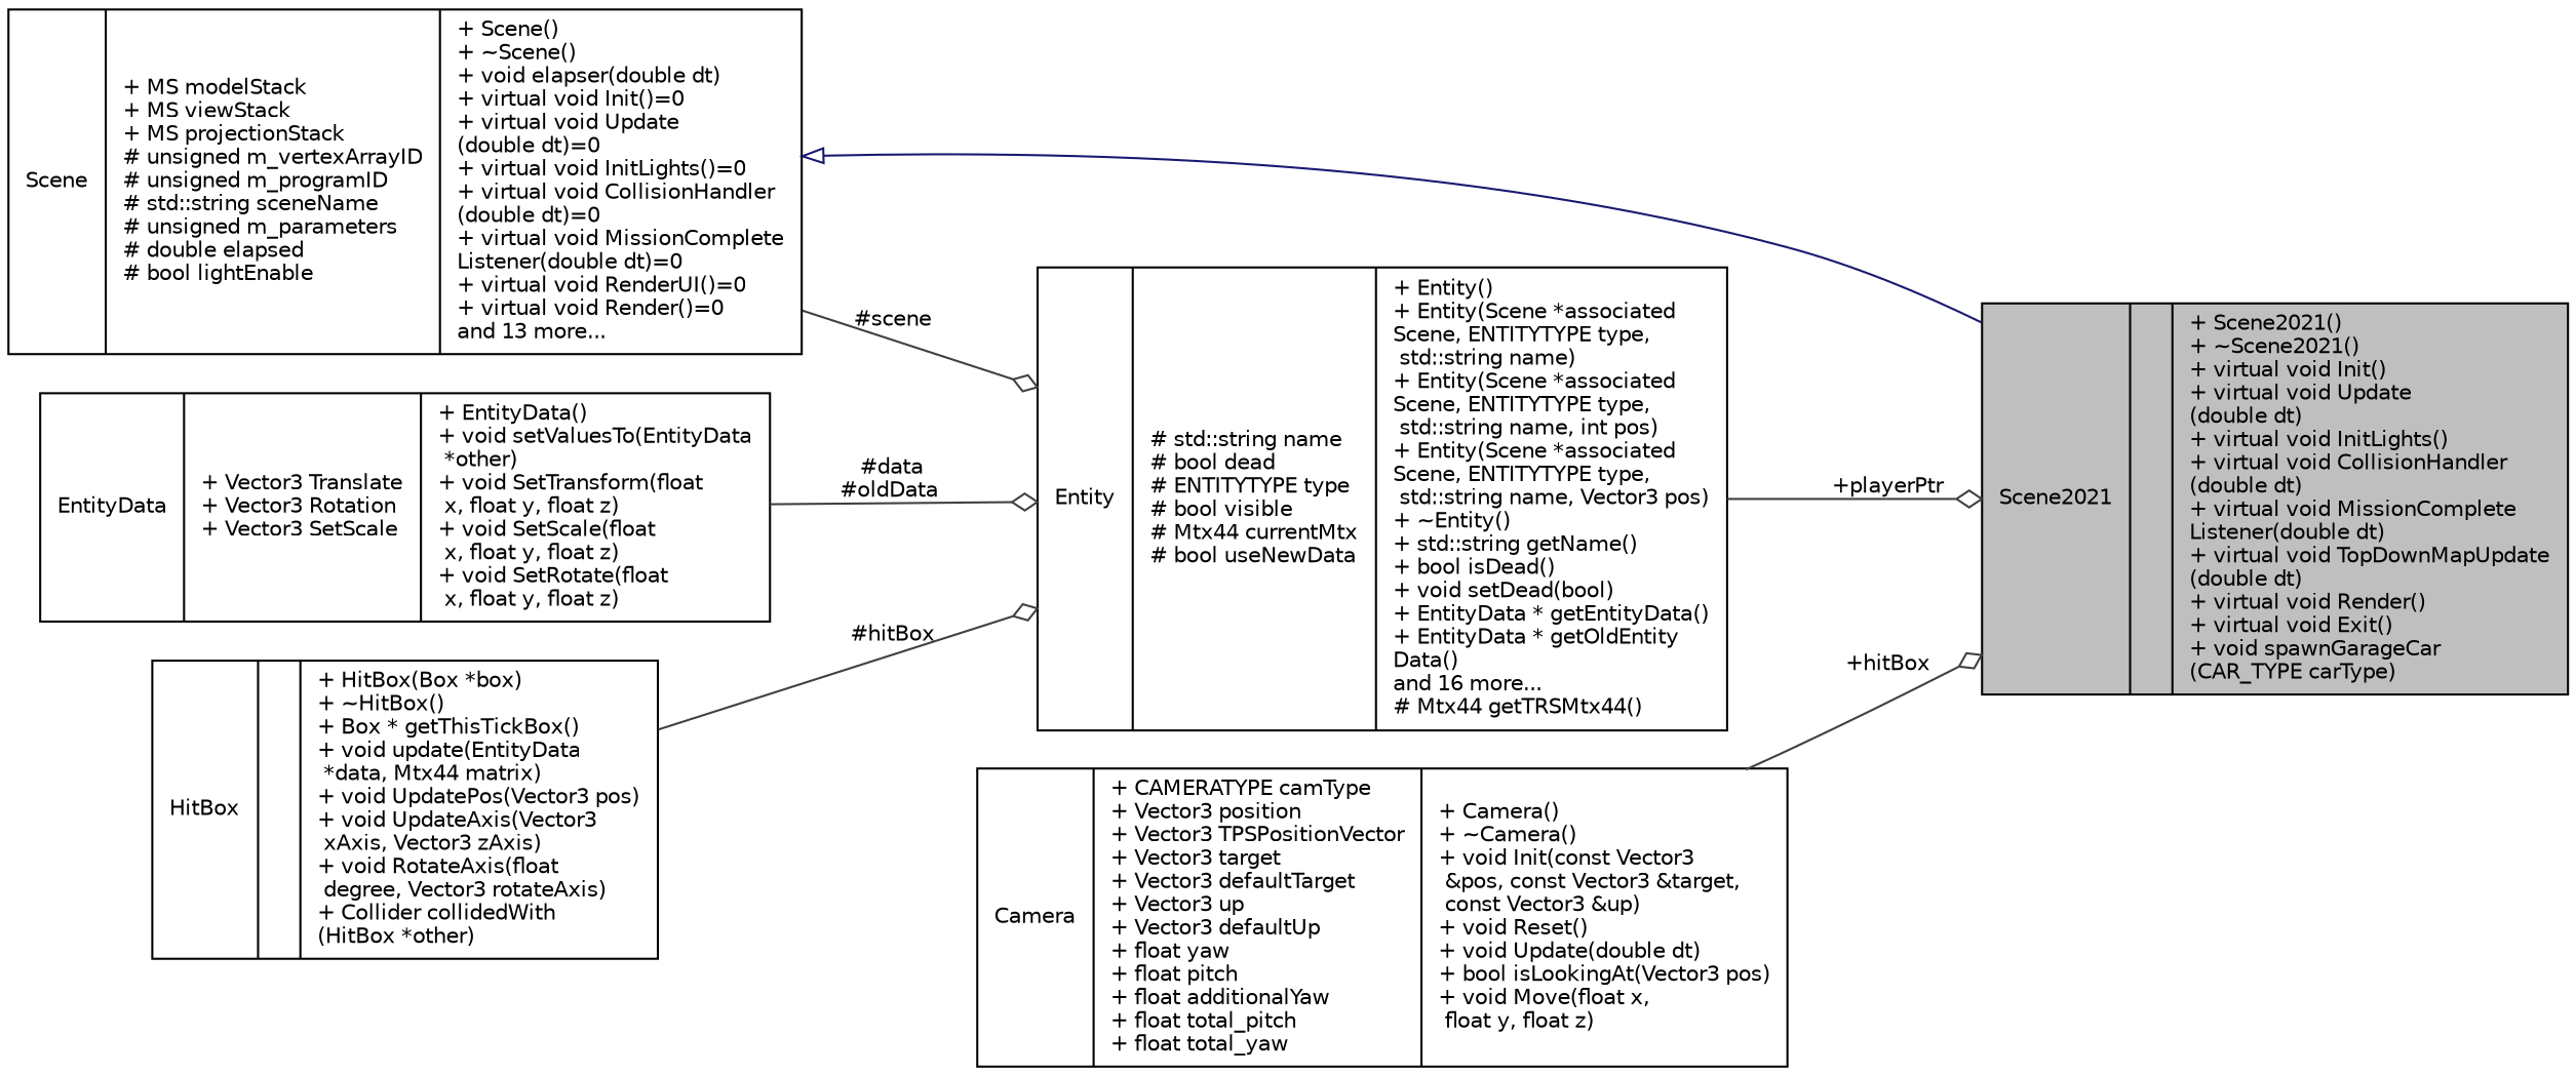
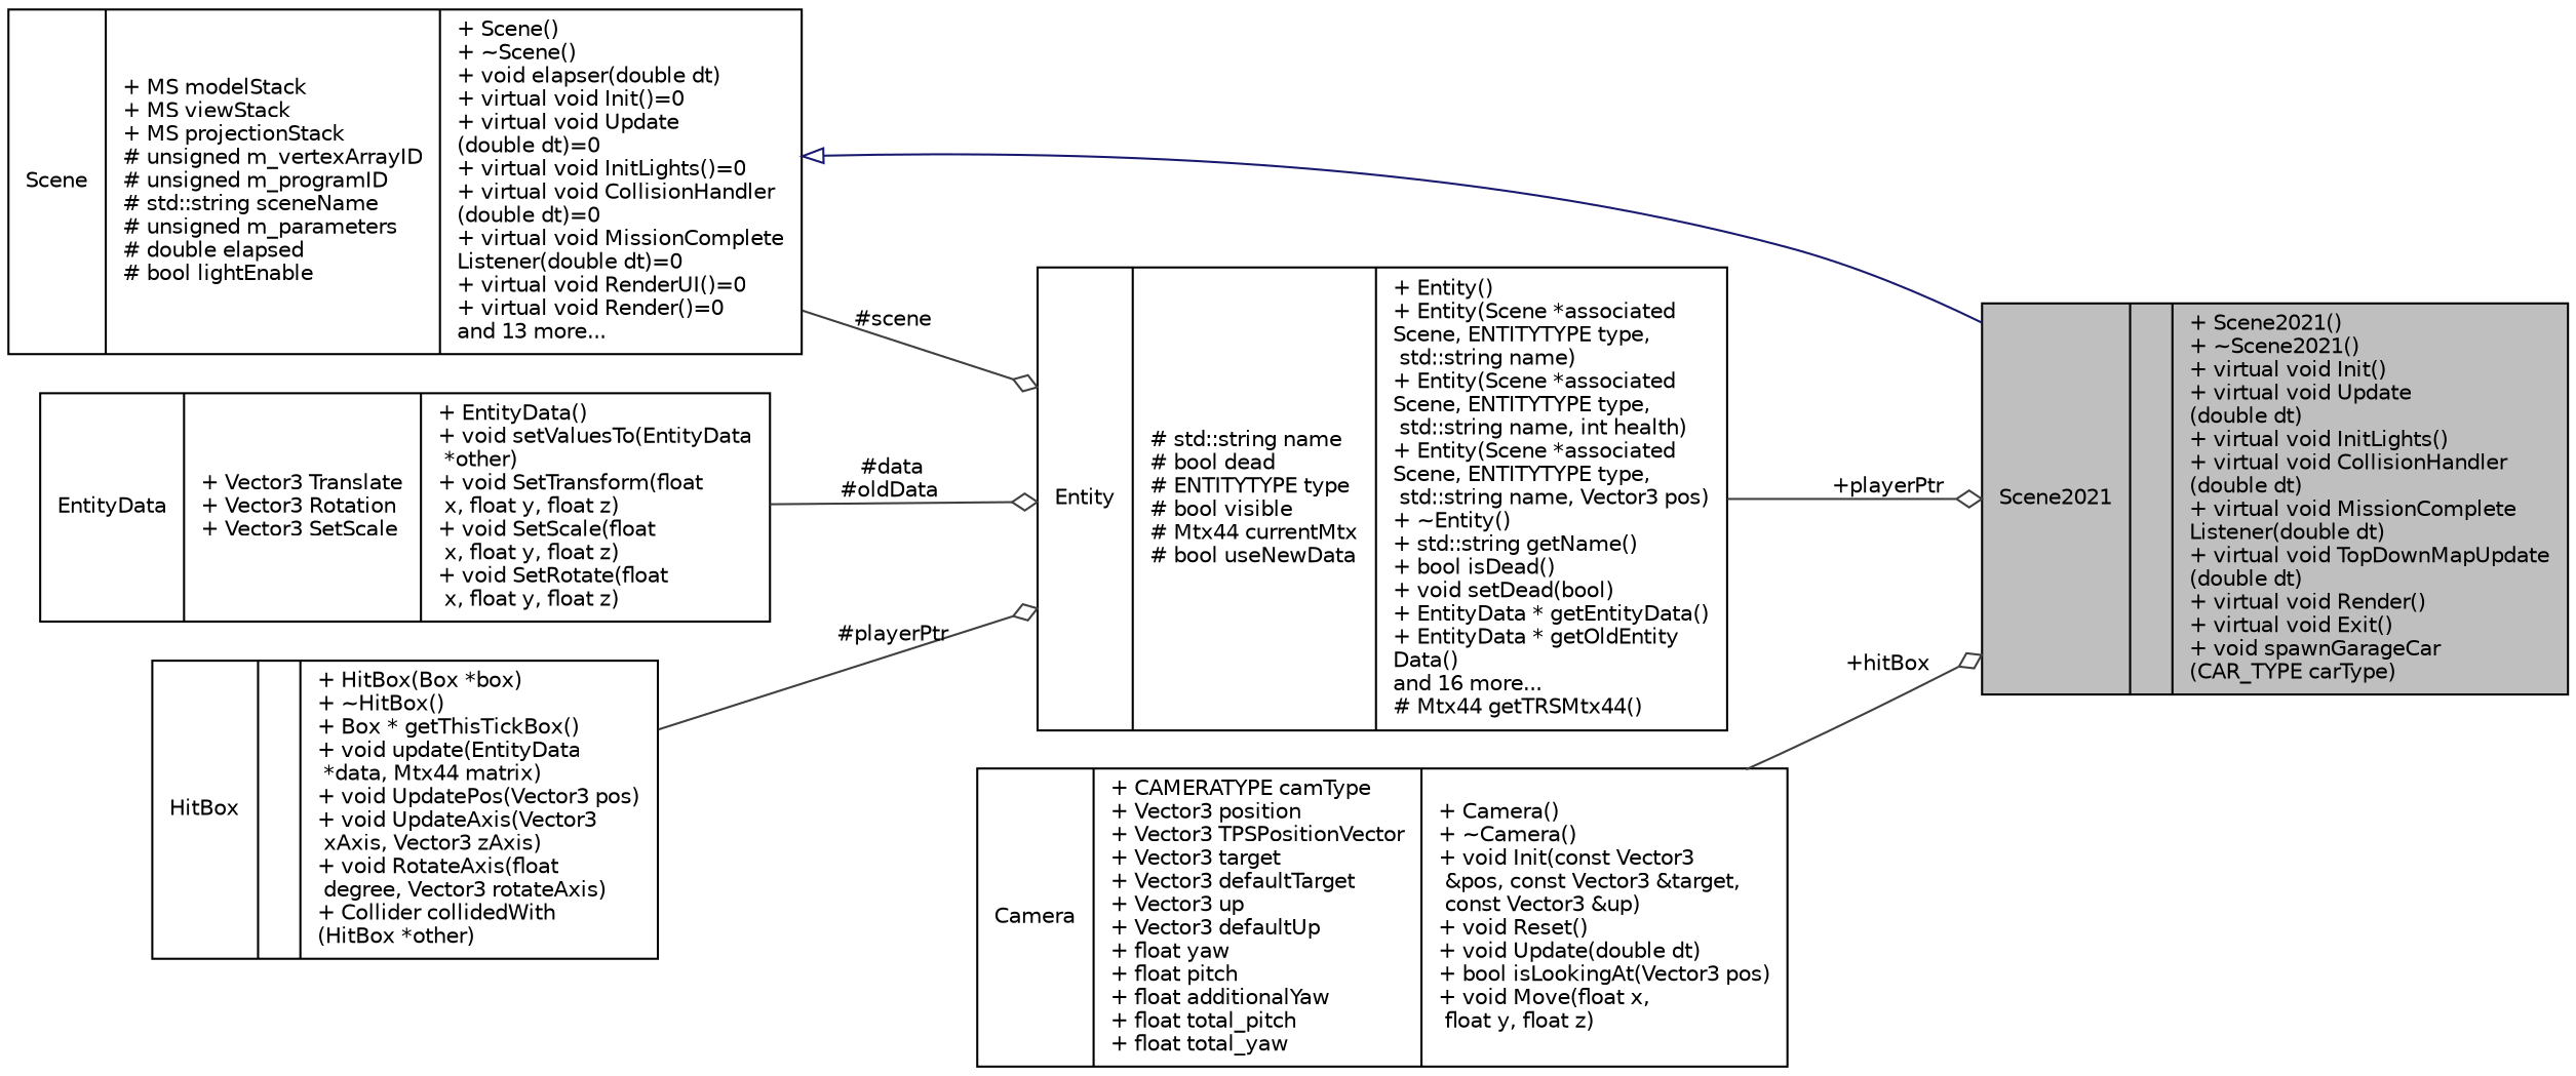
  digraph {
    rankdir=LR
    node [color=black fillcolor=white fontname=Helvetica fontsize=10 shape=record style=filled]
    edge [color=grey25 fontname=Helvetica fontsize=10 labelfontname=Helvetica labelfontsize=10 style=solid arrowhead=odiamond]
    n1 [fillcolor=grey75 fontcolor=black height=0.2 label="{Scene2021\n||+  Scene2021()\l+  ~Scene2021()\l+ virtual void Init()\l+ virtual void Update\l(double dt)\l+ virtual void InitLights()\l+ virtual void CollisionHandler\l(double dt)\l+ virtual void MissionComplete\lListener(double dt)\l+ virtual void TopDownMapUpdate\l(double dt)\l+ virtual void Render()\l+ virtual void Exit()\l+ void spawnGarageCar\l(CAR_TYPE carType)\l}" width=0.4]
    n2 [height=0.2 label="{Scene\n|+ MS modelStack\l+ MS viewStack\l+ MS projectionStack\l# unsigned m_vertexArrayID\l# unsigned m_programID\l# std::string sceneName\l# unsigned m_parameters\l# double elapsed\l# bool lightEnable\l|+  Scene()\l+  ~Scene()\l+ void elapser(double dt)\l+ virtual void Init()=0\l+ virtual void Update\l(double dt)=0\l+ virtual void InitLights()=0\l+ virtual void CollisionHandler\l(double dt)=0\l+ virtual void MissionComplete\lListener(double dt)=0\l+ virtual void RenderUI()=0\l+ virtual void Render()=0\land 13 more...\l}" width=0.4]
-   n3 [height=0.2 label="{Entity\n|# std::string name\l# bool dead\l# ENTITYTYPE type\l# bool visible\l# Mtx44 currentMtx\l# bool useNewData\l|+  Entity()\l+  Entity(Scene *associated\lScene, ENTITYTYPE type,\l std::string name)\l+  Entity(Scene *associated\lScene, ENTITYTYPE type,\l std::string name, int pos)\l+  Entity(Scene *associated\lScene, ENTITYTYPE type,\l std::string name, Vector3 pos)\l+  ~Entity()\l+ std::string getName()\l+ bool isDead()\l+ void setDead(bool)\l+ EntityData * getEntityData()\l+ EntityData * getOldEntity\lData()\land 16 more...\l# Mtx44 getTRSMtx44()\l}" width=0.4]
+   n3 [height=0.2 label="{Entity\n|# std::string name\l# bool dead\l# ENTITYTYPE type\l# bool visible\l# Mtx44 currentMtx\l# bool useNewData\l|+  Entity()\l+  Entity(Scene *associated\lScene, ENTITYTYPE type,\l std::string name)\l+  Entity(Scene *associated\lScene, ENTITYTYPE type,\l std::string name, int health)\l+  Entity(Scene *associated\lScene, ENTITYTYPE type,\l std::string name, Vector3 pos)\l+  ~Entity()\l+ std::string getName()\l+ bool isDead()\l+ void setDead(bool)\l+ EntityData * getEntityData()\l+ EntityData * getOldEntity\lData()\land 16 more...\l# Mtx44 getTRSMtx44()\l}" width=0.4]
    n4 [height=0.2 label="{Camera\n|+ CAMERATYPE camType\l+ Vector3 position\l+ Vector3 TPSPositionVector\l+ Vector3 target\l+ Vector3 defaultTarget\l+ Vector3 up\l+ Vector3 defaultUp\l+ float yaw\l+ float pitch\l+ float additionalYaw\l+ float total_pitch\l+ float total_yaw\l|+  Camera()\l+  ~Camera()\l+ void Init(const Vector3\l &pos, const Vector3 &target,\l const Vector3 &up)\l+ void Reset()\l+ void Update(double dt)\l+ bool isLookingAt(Vector3 pos)\l+ void Move(float x,\l float y, float z)\l}" width=0.4]
    n5 [height=0.2 label="{EntityData\n|+ Vector3 Translate\l+ Vector3 Rotation\l+ Vector3 SetScale\l|+  EntityData()\l+ void setValuesTo(EntityData\l *other)\l+ void SetTransform(float\l x, float y, float z)\l+ void SetScale(float\l x, float y, float z)\l+ void SetRotate(float\l x, float y, float z)\l}" width=0.4]
    n6 [height=0.2 label="{HitBox\n||+  HitBox(Box *box)\l+  ~HitBox()\l+ Box * getThisTickBox()\l+ void update(EntityData\l *data, Mtx44 matrix)\l+ void UpdatePos(Vector3 pos)\l+ void UpdateAxis(Vector3\l xAxis, Vector3 zAxis)\l+ void RotateAxis(float\l degree, Vector3 rotateAxis)\l+ Collider collidedWith\l(HitBox *other)\l}" width=0.4]
    n2 -> n1 [arrowtail=onormal color=midnightblue dir=back arrowhead=""]
    n2 -> n3 [label=" #scene"]
    n3 -> n1 [label=" +playerPtr"]
    n4 -> n1 [label=" +hitBox"]
    n5 -> n3 [label=" #data\n#oldData"]
-   n6 -> n3 [label=" #hitBox"]
+   n6 -> n3 [label=" #playerPtr"]
  }
